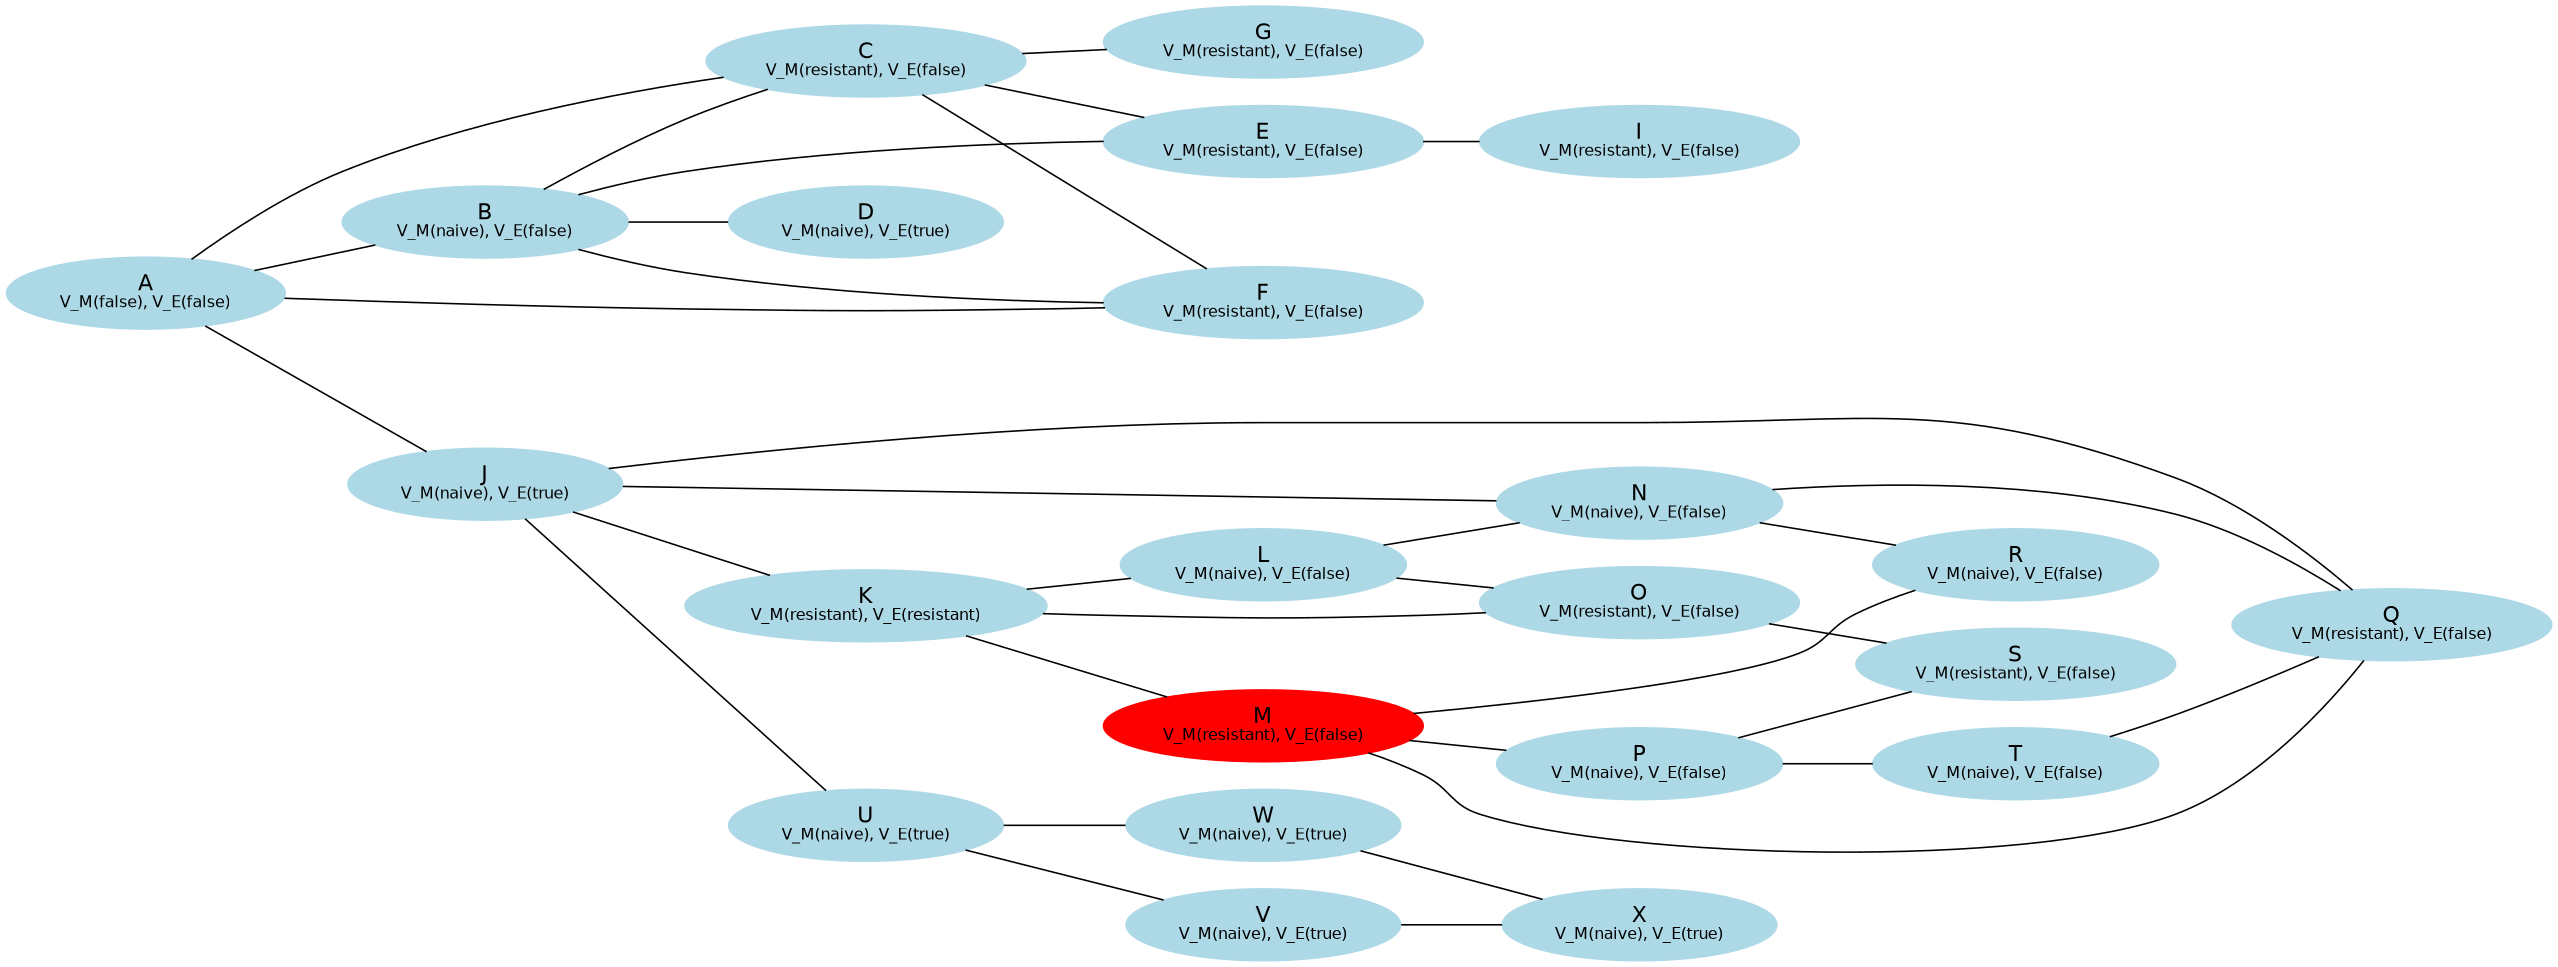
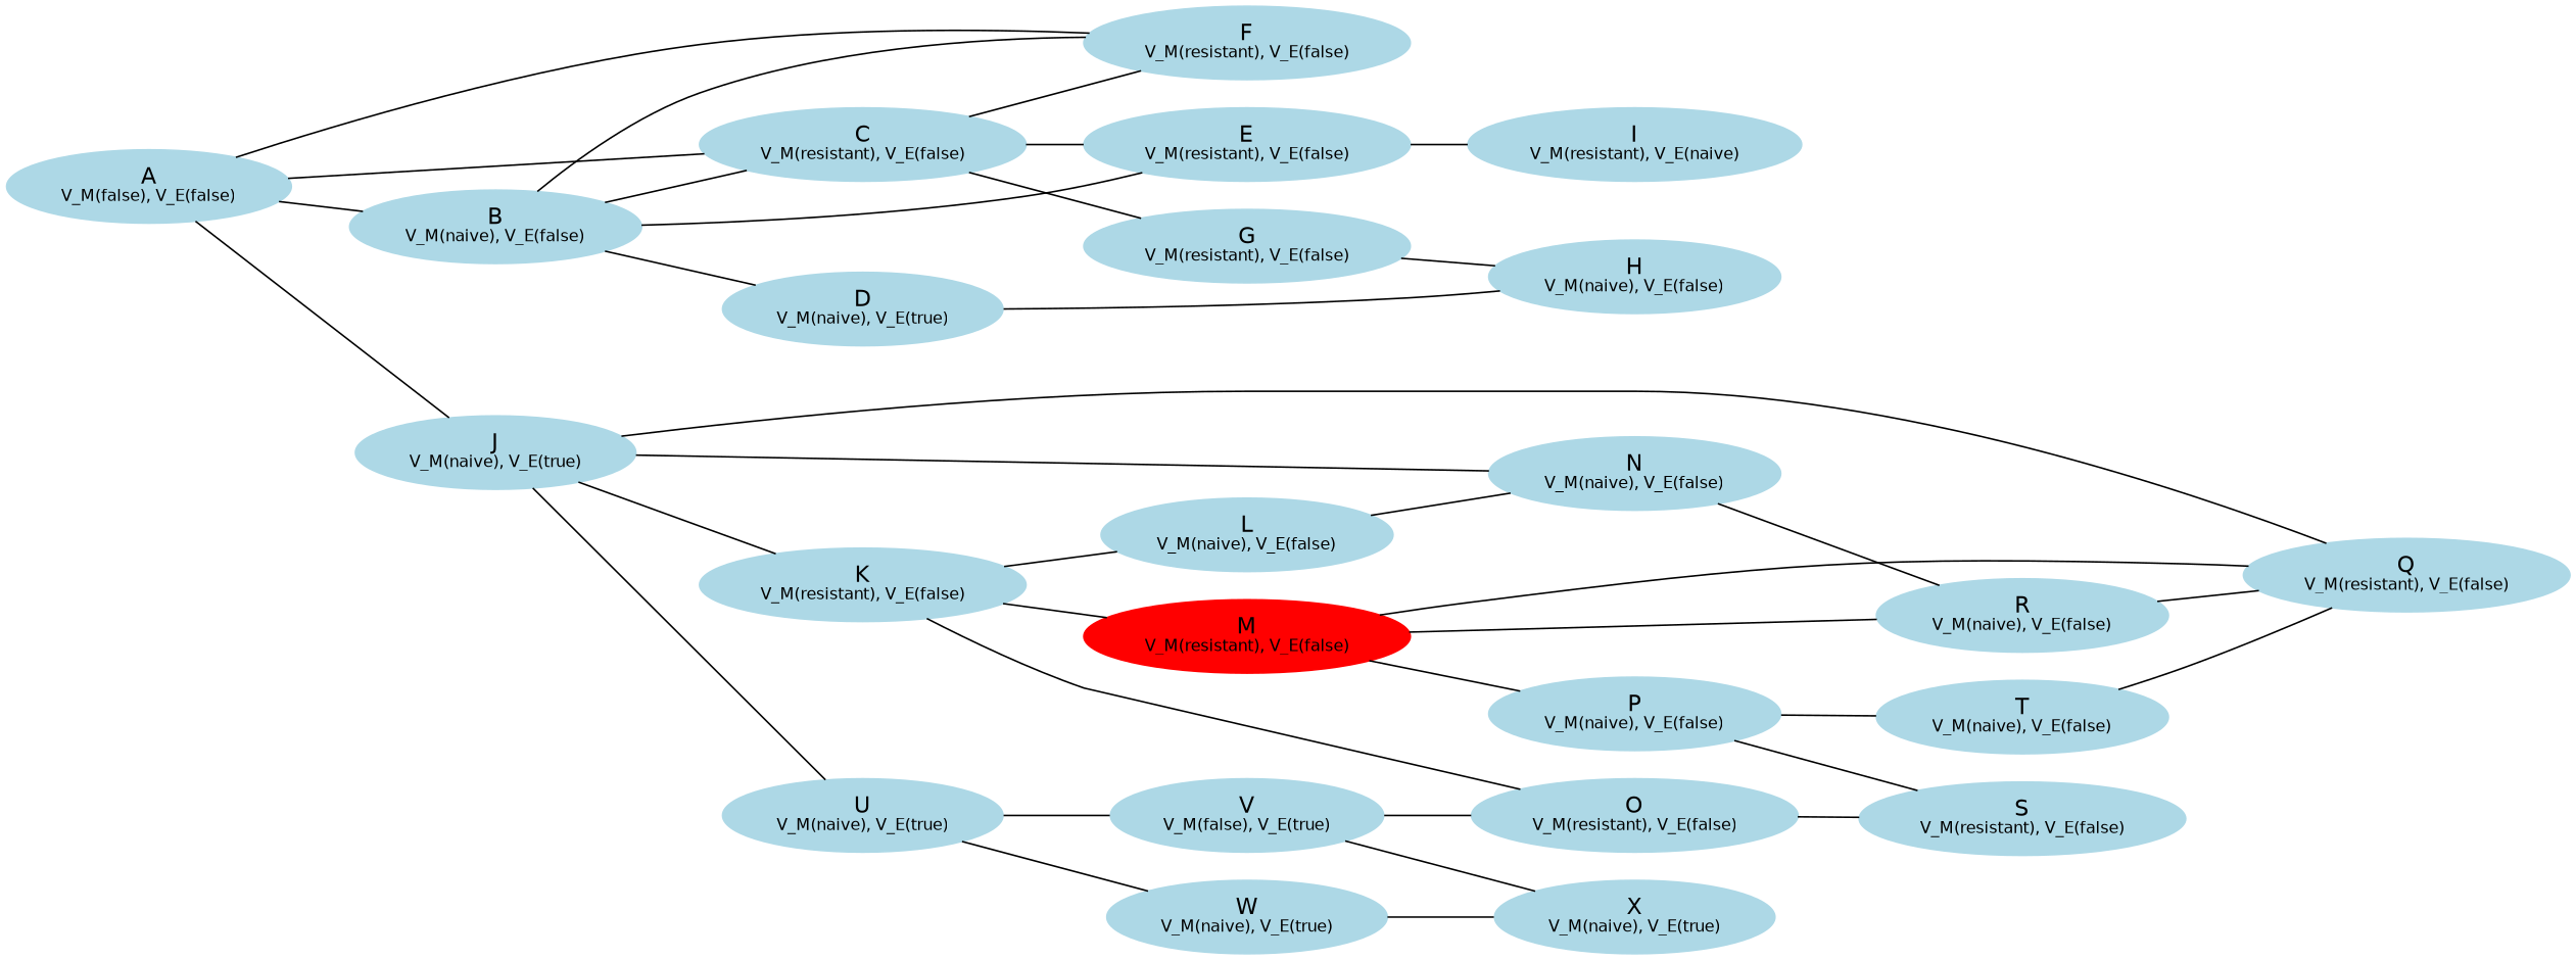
  graph {
    fontname="DejaVu Sans"
    rankdir=LR
    node [color=lightblue fontname="DejaVu Sans" style=filled]
    edge [fontname="DejaVu Sans"]
    n1 [label=<A<BR /><FONT POINT-SIZE="10">V_M(false), V_E(false)</FONT>>]
    n2 [label=<B<BR /><FONT POINT-SIZE="10">V_M(naive), V_E(false)</FONT>>]
    n3 [label=<C<BR /><FONT POINT-SIZE="10">V_M(resistant), V_E(false)</FONT>>]
    n4 [label=<F<BR /><FONT POINT-SIZE="10">V_M(resistant), V_E(false)</FONT>>]
    n5 [label=<J<BR /><FONT POINT-SIZE="10">V_M(naive), V_E(true)</FONT>>]
    n6 [label=<D<BR /><FONT POINT-SIZE="10">V_M(naive), V_E(true)</FONT>>]
    n7 [label=<E<BR /><FONT POINT-SIZE="10">V_M(resistant), V_E(false)</FONT>>]
    n8 [label=<G<BR /><FONT POINT-SIZE="10">V_M(resistant), V_E(false)</FONT>>]
-   n9 [label=<K<BR /><FONT POINT-SIZE="10">V_M(resistant), V_E(resistant)</FONT>>]
+   n9 [label=<K<BR /><FONT POINT-SIZE="10">V_M(resistant), V_E(false)</FONT>>]
    n10 [label=<N<BR /><FONT POINT-SIZE="10">V_M(naive), V_E(false)</FONT>>]
    n11 [label=<Q<BR /><FONT POINT-SIZE="10">V_M(resistant), V_E(false)</FONT>>]
    n12 [label=<U<BR /><FONT POINT-SIZE="10">V_M(naive), V_E(true)</FONT>>]
-   n14 [label=<I<BR /><FONT POINT-SIZE="10">V_M(resistant), V_E(false)</FONT>>]
+   n13 [label=<H<BR /><FONT POINT-SIZE="10">V_M(naive), V_E(false)</FONT>>]
+   n14 [label=<I<BR /><FONT POINT-SIZE="10">V_M(resistant), V_E(naive)</FONT>>]
    n15 [label=<L<BR /><FONT POINT-SIZE="10">V_M(naive), V_E(false)</FONT>>]
    n16 [color=red label=<M<BR /><FONT POINT-SIZE="10">V_M(resistant), V_E(false)</FONT>>]
    n17 [label=<O<BR /><FONT POINT-SIZE="10">V_M(resistant), V_E(false)</FONT>>]
    n18 [label=<R<BR /><FONT POINT-SIZE="10">V_M(naive), V_E(false)</FONT>>]
-   n19 [label=<V<BR /><FONT POINT-SIZE="10">V_M(naive), V_E(true)</FONT>>]
+   n19 [label=<V<BR /><FONT POINT-SIZE="10">V_M(false), V_E(true)</FONT>>]
    n20 [label=<W<BR /><FONT POINT-SIZE="10">V_M(naive), V_E(true)</FONT>>]
    n21 [label=<P<BR /><FONT POINT-SIZE="10">V_M(naive), V_E(false)</FONT>>]
    n22 [label=<S<BR /><FONT POINT-SIZE="10">V_M(resistant), V_E(false)</FONT>>]
    n23 [label=<T<BR /><FONT POINT-SIZE="10">V_M(naive), V_E(false)</FONT>>]
    n24 [label=<X<BR /><FONT POINT-SIZE="10">V_M(naive), V_E(true)</FONT>>]
    n1 -- n2
    n1 -- n3
    n1 -- n4
    n1 -- n5
    n2 -- n3
    n2 -- n4
    n2 -- n6
    n2 -- n7
    n3 -- n4
    n3 -- n7
    n3 -- n8
    n5 -- n9
    n5 -- n10
    n5 -- n11
    n5 -- n12
+   n6 -- n13
    n7 -- n14
+   n8 -- n13
    n9 -- n15
    n9 -- n16
    n9 -- n17
-   n10 -- n11
+   n18 -- n11
    n10 -- n18
    n12 -- n19
    n12 -- n20
    n15 -- n10
-   n15 -- n17
+   n19 -- n17
    n16 -- n11
    n16 -- n18
    n16 -- n21
    n17 -- n22
    n19 -- n24
    n20 -- n24
    n21 -- n22
    n21 -- n23
    n23 -- n11
  }
